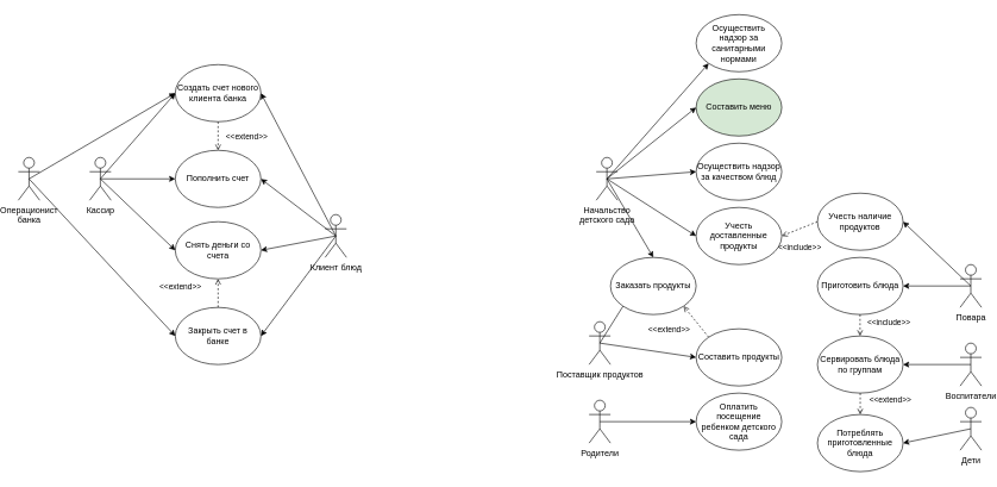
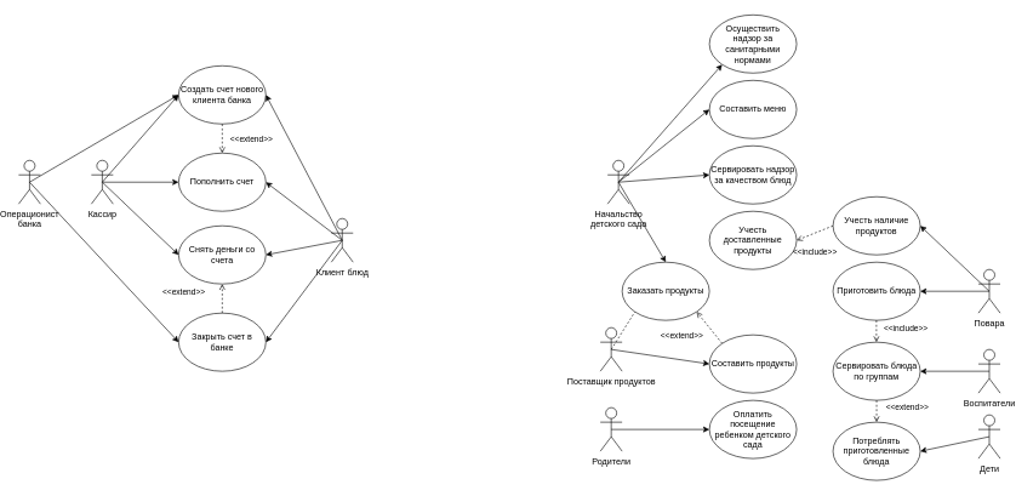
  <mxCell id="0" />
  <mxCell id="1" parent="0" />
  <mxCell id="2" value="Поставщик продуктов&lt;br&gt;&lt;br&gt;" style="shape=umlActor;verticalLabelPosition=bottom;verticalAlign=top;html=1;outlineConnect=0;" vertex="1" parent="1"><mxGeometry x="820" y="450" width="30" height="60" as="geometry" /></mxCell>
  <mxCell id="3" value="Начальство &lt;br&gt;детского сада&lt;br&gt;" style="shape=umlActor;verticalLabelPosition=bottom;verticalAlign=top;html=1;outlineConnect=0;" vertex="1" parent="1"><mxGeometry x="830" y="220" width="30" height="60" as="geometry" /></mxCell>
  <mxCell id="4" value="Воспитатели&lt;br&gt;" style="shape=umlActor;verticalLabelPosition=bottom;verticalAlign=top;html=1;outlineConnect=0;" vertex="1" parent="1"><mxGeometry x="1340" y="480" width="30" height="60" as="geometry" /></mxCell>
  <mxCell id="5" value="Повара&lt;br&gt;" style="shape=umlActor;verticalLabelPosition=bottom;verticalAlign=top;html=1;outlineConnect=0;" vertex="1" parent="1"><mxGeometry x="1340" y="370" width="30" height="60" as="geometry" /></mxCell>
  <mxCell id="6" value="Приготовить блюда" style="ellipse;whiteSpace=wrap;html=1;" vertex="1" parent="1"><mxGeometry x="1140" y="360" width="120" height="80" as="geometry" /></mxCell>
  <mxCell id="7" value="Сервировать блюда по группам" style="ellipse;whiteSpace=wrap;html=1;" vertex="1" parent="1"><mxGeometry x="1140" y="470" width="120" height="80" as="geometry" /></mxCell>
  <mxCell id="8" value="Составить продукты" style="ellipse;whiteSpace=wrap;html=1;" vertex="1" parent="1"><mxGeometry x="970" y="460" width="120" height="80" as="geometry" /></mxCell>
  <mxCell id="9" value="Учесть доставленные продукты" style="ellipse;whiteSpace=wrap;html=1;" vertex="1" parent="1"><mxGeometry x="970" y="290" width="120" height="80" as="geometry" /></mxCell>
- <mxCell id="10" value="Осуществить надзор за качеством блюд" style="ellipse;whiteSpace=wrap;html=1;" vertex="1" parent="1"><mxGeometry x="970" y="200" width="120" height="80" as="geometry" /></mxCell>
+ <mxCell id="10" value="Сервировать надзор за качеством блюд" style="ellipse;whiteSpace=wrap;html=1;" vertex="1" parent="1"><mxGeometry x="970" y="200" width="120" height="80" as="geometry" /></mxCell>
  <mxCell id="11" value="" style="endArrow=classic;html=1;entryX=1;entryY=0.5;entryDx=0;entryDy=0;exitX=0.5;exitY=0.5;exitDx=0;exitDy=0;exitPerimeter=0;" edge="1" parent="1" source="5" target="6"><mxGeometry width="50" height="50" relative="1" as="geometry"><mxPoint x="1110" y="590" as="sourcePoint" /><mxPoint x="1160" y="540" as="targetPoint" /></mxGeometry></mxCell>
  <mxCell id="12" value="" style="endArrow=classic;html=1;entryX=1;entryY=0.5;entryDx=0;entryDy=0;exitX=0.5;exitY=0.5;exitDx=0;exitDy=0;exitPerimeter=0;" edge="1" parent="1" source="4" target="7"><mxGeometry width="50" height="50" relative="1" as="geometry"><mxPoint x="1475" y="680" as="sourcePoint" /><mxPoint x="1300" y="320" as="targetPoint" /></mxGeometry></mxCell>
  <mxCell id="13" value="" style="endArrow=classic;html=1;entryX=0;entryY=0.5;entryDx=0;entryDy=0;exitX=0.5;exitY=0.5;exitDx=0;exitDy=0;exitPerimeter=0;" edge="1" parent="1" source="3" target="10"><mxGeometry width="50" height="50" relative="1" as="geometry"><mxPoint x="1285" y="400" as="sourcePoint" /><mxPoint x="1110" y="40" as="targetPoint" /></mxGeometry></mxCell>
  <mxCell id="14" value="" style="endArrow=classic;html=1;entryX=0;entryY=0.5;entryDx=0;entryDy=0;exitX=0.5;exitY=0.5;exitDx=0;exitDy=0;exitPerimeter=0;" edge="1" parent="1" source="2" target="8"><mxGeometry width="50" height="50" relative="1" as="geometry"><mxPoint x="1295" y="410" as="sourcePoint" /><mxPoint x="1120" y="50" as="targetPoint" /></mxGeometry></mxCell>
- <mxCell id="15" value="" style="endArrow=classic;html=1;entryX=0;entryY=0.5;entryDx=0;entryDy=0;exitX=0.5;exitY=0.5;exitDx=0;exitDy=0;exitPerimeter=0;" edge="1" parent="1" source="3" target="9"><mxGeometry width="50" height="50" relative="1" as="geometry"><mxPoint x="1305" y="420" as="sourcePoint" /><mxPoint x="1130" y="60" as="targetPoint" /></mxGeometry></mxCell>
  <mxCell id="16" value="&amp;lt;&amp;lt;include&amp;gt;&amp;gt;" style="html=1;verticalAlign=bottom;labelBackgroundColor=none;endArrow=open;endFill=0;dashed=1;exitX=0.5;exitY=1;exitDx=0;exitDy=0;entryX=0.5;entryY=0;entryDx=0;entryDy=0;" edge="1" parent="1"><mxGeometry x="0.333" y="40" width="160" relative="1" as="geometry"><mxPoint x="1199.71" y="440" as="sourcePoint" /><mxPoint x="1199.71" y="470" as="targetPoint" /><mxPoint as="offset" /></mxGeometry></mxCell>
  <mxCell id="17" value="Заказать продукты" style="ellipse;whiteSpace=wrap;html=1;" vertex="1" parent="1"><mxGeometry x="850" y="360" width="120" height="80" as="geometry" /></mxCell>
  <mxCell id="18" value="" style="endArrow=classic;html=1;entryX=0.5;entryY=0;entryDx=0;entryDy=0;exitX=0.5;exitY=0.5;exitDx=0;exitDy=0;exitPerimeter=0;" edge="1" parent="1" source="3" target="17"><mxGeometry width="50" height="50" relative="1" as="geometry"><mxPoint x="855" y="240" as="sourcePoint" /><mxPoint x="980" y="340" as="targetPoint" /></mxGeometry></mxCell>
  <mxCell id="19" value="Учесть&amp;nbsp;наличие продуктов" style="ellipse;whiteSpace=wrap;html=1;" vertex="1" parent="1"><mxGeometry x="1140" y="270" width="120" height="80" as="geometry" /></mxCell>
  <mxCell id="20" value="" style="endArrow=classic;html=1;entryX=1;entryY=0.5;entryDx=0;entryDy=0;exitX=0.5;exitY=0.5;exitDx=0;exitDy=0;exitPerimeter=0;" edge="1" parent="1" source="5" target="19"><mxGeometry width="50" height="50" relative="1" as="geometry"><mxPoint x="1365" y="410" as="sourcePoint" /><mxPoint x="1270" y="410" as="targetPoint" /></mxGeometry></mxCell>
  <mxCell id="21" value="Осуществить надзор&amp;nbsp;за санитарными нормами" style="ellipse;whiteSpace=wrap;html=1;" vertex="1" parent="1"><mxGeometry x="970" y="20" width="120" height="80" as="geometry" /></mxCell>
  <mxCell id="22" value="" style="endArrow=classic;html=1;entryX=0;entryY=1;entryDx=0;entryDy=0;exitX=0.5;exitY=0.5;exitDx=0;exitDy=0;exitPerimeter=0;" edge="1" parent="1" source="3" target="21"><mxGeometry width="50" height="50" relative="1" as="geometry"><mxPoint x="855" y="300" as="sourcePoint" /><mxPoint x="980" y="240" as="targetPoint" /></mxGeometry></mxCell>
- <mxCell id="23" value="Составить меню" style="ellipse;whiteSpace=wrap;html=1;fillColor=#d5e8d4;" vertex="1" parent="1"><mxGeometry x="970" y="110" width="120" height="80" as="geometry" /></mxCell>
+ <mxCell id="23" value="Составить меню" style="ellipse;whiteSpace=wrap;html=1;" vertex="1" parent="1"><mxGeometry x="970" y="110" width="120" height="80" as="geometry" /></mxCell>
  <mxCell id="24" value="" style="endArrow=classic;html=1;entryX=0;entryY=0.5;entryDx=0;entryDy=0;exitX=0.5;exitY=0.5;exitDx=0;exitDy=0;exitPerimeter=0;" edge="1" parent="1" source="3" target="23"><mxGeometry width="50" height="50" relative="1" as="geometry"><mxPoint x="855" y="260" as="sourcePoint" /><mxPoint x="997.574" y="58.284" as="targetPoint" /></mxGeometry></mxCell>
  <mxCell id="25" value="Дети" style="shape=umlActor;verticalLabelPosition=bottom;verticalAlign=top;html=1;" vertex="1" parent="1"><mxGeometry x="1340" y="570" width="30" height="60" as="geometry" /></mxCell>
  <mxCell id="26" value="Потреблять приготовленные блюда" style="ellipse;whiteSpace=wrap;html=1;" vertex="1" parent="1"><mxGeometry x="1140" y="580" width="120" height="80" as="geometry" /></mxCell>
  <mxCell id="27" value="" style="endArrow=classic;html=1;entryX=1;entryY=0.5;entryDx=0;entryDy=0;exitX=0.5;exitY=0.5;exitDx=0;exitDy=0;exitPerimeter=0;" edge="1" parent="1" source="25" target="26"><mxGeometry width="50" height="50" relative="1" as="geometry"><mxPoint x="1365" y="480" as="sourcePoint" /><mxPoint x="1270" y="480" as="targetPoint" /></mxGeometry></mxCell>
  <mxCell id="28" value="&amp;lt;&amp;lt;include&amp;gt;&amp;gt;" style="html=1;verticalAlign=bottom;labelBackgroundColor=none;endArrow=open;endFill=0;dashed=1;exitX=0;exitY=0.5;exitDx=0;exitDy=0;entryX=1;entryY=0.5;entryDx=0;entryDy=0;" edge="1" parent="1" source="19" target="9"><mxGeometry x="0.471" y="33" width="160" relative="1" as="geometry"><mxPoint x="1130" y="400" as="sourcePoint" /><mxPoint x="1130" y="300" as="targetPoint" /><mxPoint as="offset" /></mxGeometry></mxCell>
- <mxCell id="29" value="" style="endArrow=none;html=1;entryX=0;entryY=1;entryDx=0;entryDy=0;exitX=0.5;exitY=0.5;exitDx=0;exitDy=0;exitPerimeter=0;" edge="1" parent="1" source="2" target="17"><mxGeometry width="50" height="50" relative="1" as="geometry"><mxPoint x="870" y="500" as="sourcePoint" /><mxPoint x="920" y="450" as="targetPoint" /></mxGeometry></mxCell>
+ <mxCell id="29" value="" style="endArrow=none;html=1;entryX=0;entryY=1;entryDx=0;entryDy=0;exitX=0.5;exitY=0.5;exitDx=0;exitDy=0;exitPerimeter=0;dashed=1;" edge="1" parent="1" source="2" target="17"><mxGeometry width="50" height="50" relative="1" as="geometry"><mxPoint x="870" y="500" as="sourcePoint" /><mxPoint x="920" y="450" as="targetPoint" /></mxGeometry></mxCell>
  <mxCell id="30" value="&amp;lt;&amp;lt;extend&amp;gt;&amp;gt;" style="html=1;verticalAlign=bottom;labelBackgroundColor=none;endArrow=open;endFill=0;dashed=1;exitX=0;exitY=0;exitDx=0;exitDy=0;entryX=1;entryY=1;entryDx=0;entryDy=0;" edge="1" parent="1" source="8" target="17"><mxGeometry x="0.295" y="42" width="160" relative="1" as="geometry"><mxPoint x="980" y="470" as="sourcePoint" /><mxPoint x="1140" y="470" as="targetPoint" /><mxPoint as="offset" /></mxGeometry></mxCell>
  <mxCell id="31" value="Родители" style="shape=umlActor;verticalLabelPosition=bottom;verticalAlign=top;html=1;" vertex="1" parent="1"><mxGeometry x="820" y="560" width="30" height="60" as="geometry" /></mxCell>
  <mxCell id="32" value="Оплатить посещение ребенком детского сада" style="ellipse;whiteSpace=wrap;html=1;" vertex="1" parent="1"><mxGeometry x="970" y="550" width="120" height="80" as="geometry" /></mxCell>
  <mxCell id="33" value="" style="endArrow=classic;html=1;exitX=0.5;exitY=0.5;exitDx=0;exitDy=0;exitPerimeter=0;entryX=0;entryY=0.5;entryDx=0;entryDy=0;" edge="1" parent="1" source="31" target="32"><mxGeometry width="50" height="50" relative="1" as="geometry"><mxPoint x="880" y="650" as="sourcePoint" /><mxPoint x="930" y="600" as="targetPoint" /></mxGeometry></mxCell>
  <mxCell id="34" value="Клиент блюд&lt;br&gt;" style="shape=umlActor;verticalLabelPosition=bottom;verticalAlign=top;html=1;outlineConnect=0;" vertex="1" parent="1"><mxGeometry x="450" y="300" width="30" height="60" as="geometry" /></mxCell>
  <mxCell id="35" value="Кассир&lt;br&gt;" style="shape=umlActor;verticalLabelPosition=bottom;verticalAlign=top;html=1;outlineConnect=0;" vertex="1" parent="1"><mxGeometry x="120" y="220" width="30" height="60" as="geometry" /></mxCell>
  <mxCell id="36" value="Создать счет нового клиента банка&lt;br&gt;" style="ellipse;whiteSpace=wrap;html=1;" vertex="1" parent="1"><mxGeometry x="240" y="90" width="120" height="80" as="geometry" /></mxCell>
  <mxCell id="37" value="Пополнить счет&lt;br&gt;" style="ellipse;whiteSpace=wrap;html=1;" vertex="1" parent="1"><mxGeometry x="240" y="210" width="120" height="80" as="geometry" /></mxCell>
  <mxCell id="38" value="Снять деньги со счета" style="ellipse;whiteSpace=wrap;html=1;" vertex="1" parent="1"><mxGeometry x="240" y="310" width="120" height="80" as="geometry" /></mxCell>
  <mxCell id="39" value="Закрыть счет в банке" style="ellipse;whiteSpace=wrap;html=1;" vertex="1" parent="1"><mxGeometry x="240" y="430" width="120" height="80" as="geometry" /></mxCell>
  <mxCell id="40" value="Операционист &lt;br&gt;банка" style="shape=umlActor;verticalLabelPosition=bottom;verticalAlign=top;html=1;outlineConnect=0;" vertex="1" parent="1"><mxGeometry x="20" y="220" width="30" height="60" as="geometry" /></mxCell>
  <mxCell id="41" value="" style="endArrow=classic;html=1;exitX=0.5;exitY=0.5;exitDx=0;exitDy=0;exitPerimeter=0;entryX=0;entryY=0.5;entryDx=0;entryDy=0;" edge="1" parent="1" source="35" target="36"><mxGeometry width="50" height="50" relative="1" as="geometry"><mxPoint x="260" y="340" as="sourcePoint" /><mxPoint x="310" y="290" as="targetPoint" /></mxGeometry></mxCell>
  <mxCell id="42" value="" style="endArrow=classic;html=1;entryX=0;entryY=0.5;entryDx=0;entryDy=0;exitX=0.5;exitY=0.5;exitDx=0;exitDy=0;exitPerimeter=0;" edge="1" parent="1" source="35" target="38"><mxGeometry width="50" height="50" relative="1" as="geometry"><mxPoint x="140" y="250" as="sourcePoint" /><mxPoint x="260" y="170" as="targetPoint" /></mxGeometry></mxCell>
  <mxCell id="43" value="" style="endArrow=classic;html=1;exitX=0.5;exitY=0.5;exitDx=0;exitDy=0;exitPerimeter=0;entryX=0;entryY=0.5;entryDx=0;entryDy=0;" edge="1" parent="1" source="40" target="39"><mxGeometry width="50" height="50" relative="1" as="geometry"><mxPoint x="175" y="290" as="sourcePoint" /><mxPoint x="280" y="190" as="targetPoint" /></mxGeometry></mxCell>
  <mxCell id="44" value="" style="endArrow=classic;html=1;exitX=0.5;exitY=0.5;exitDx=0;exitDy=0;exitPerimeter=0;entryX=0;entryY=0.5;entryDx=0;entryDy=0;" edge="1" parent="1" source="40" target="36"><mxGeometry width="50" height="50" relative="1" as="geometry"><mxPoint x="185" y="300" as="sourcePoint" /><mxPoint x="290" y="200" as="targetPoint" /></mxGeometry></mxCell>
  <mxCell id="45" value="&amp;lt;&amp;lt;extend&amp;gt;&amp;gt;" style="html=1;verticalAlign=bottom;labelBackgroundColor=none;endArrow=open;endFill=0;dashed=1;exitX=0.5;exitY=1;exitDx=0;exitDy=0;entryX=0.5;entryY=0;entryDx=0;entryDy=0;" edge="1" parent="1" source="36" target="37"><mxGeometry x="0.5" y="40" width="160" relative="1" as="geometry"><mxPoint x="350" y="190" as="sourcePoint" /><mxPoint x="510" y="190" as="targetPoint" /><mxPoint as="offset" /></mxGeometry></mxCell>
  <mxCell id="46" value="&amp;lt;&amp;lt;extend&amp;gt;&amp;gt;" style="html=1;verticalAlign=bottom;labelBackgroundColor=none;endArrow=open;endFill=0;dashed=1;entryX=0.5;entryY=1;entryDx=0;entryDy=0;" edge="1" parent="1" source="39" target="38"><mxGeometry y="53" width="160" relative="1" as="geometry"><mxPoint x="260" y="400" as="sourcePoint" /><mxPoint x="310" y="220" as="targetPoint" /><mxPoint as="offset" /></mxGeometry></mxCell>
  <mxCell id="47" value="" style="endArrow=classic;html=1;entryX=1;entryY=0.5;entryDx=0;entryDy=0;exitX=0.5;exitY=0.5;exitDx=0;exitDy=0;exitPerimeter=0;" edge="1" parent="1" source="34" target="36"><mxGeometry width="50" height="50" relative="1" as="geometry"><mxPoint x="145" y="260" as="sourcePoint" /><mxPoint x="250" y="360" as="targetPoint" /></mxGeometry></mxCell>
  <mxCell id="48" value="" style="endArrow=classic;html=1;entryX=1;entryY=0.5;entryDx=0;entryDy=0;exitX=0.5;exitY=0.5;exitDx=0;exitDy=0;exitPerimeter=0;" edge="1" parent="1" source="34" target="37"><mxGeometry width="50" height="50" relative="1" as="geometry"><mxPoint x="155" y="270" as="sourcePoint" /><mxPoint x="260" y="370" as="targetPoint" /></mxGeometry></mxCell>
  <mxCell id="49" value="" style="endArrow=classic;html=1;entryX=1;entryY=0.5;entryDx=0;entryDy=0;exitX=0.5;exitY=0.5;exitDx=0;exitDy=0;exitPerimeter=0;" edge="1" parent="1" source="34" target="38"><mxGeometry width="50" height="50" relative="1" as="geometry"><mxPoint x="165" y="280" as="sourcePoint" /><mxPoint x="270" y="380" as="targetPoint" /></mxGeometry></mxCell>
  <mxCell id="50" value="" style="endArrow=classic;html=1;entryX=1;entryY=0.5;entryDx=0;entryDy=0;exitX=0.5;exitY=0.5;exitDx=0;exitDy=0;exitPerimeter=0;" edge="1" parent="1" source="34" target="39"><mxGeometry width="50" height="50" relative="1" as="geometry"><mxPoint x="175" y="290" as="sourcePoint" /><mxPoint x="280" y="390" as="targetPoint" /></mxGeometry></mxCell>
  <mxCell id="51" value="" style="endArrow=classic;html=1;entryX=0;entryY=0.5;entryDx=0;entryDy=0;exitX=0.5;exitY=0.5;exitDx=0;exitDy=0;exitPerimeter=0;" edge="1" parent="1" source="35" target="37"><mxGeometry width="50" height="50" relative="1" as="geometry"><mxPoint x="185" y="300" as="sourcePoint" /><mxPoint x="290" y="400" as="targetPoint" /></mxGeometry></mxCell>
  <mxCell id="52" value="&amp;lt;&amp;lt;extend&amp;gt;&amp;gt;" style="html=1;verticalAlign=bottom;labelBackgroundColor=none;endArrow=open;endFill=0;dashed=1;exitX=0.5;exitY=1;exitDx=0;exitDy=0;entryX=0.5;entryY=0;entryDx=0;entryDy=0;" edge="1" parent="1" source="7" target="26"><mxGeometry x="0.295" y="42" width="160" relative="1" as="geometry"><mxPoint x="997.574" y="481.716" as="sourcePoint" /><mxPoint x="962.426" y="438.284" as="targetPoint" /><mxPoint as="offset" /></mxGeometry></mxCell>
